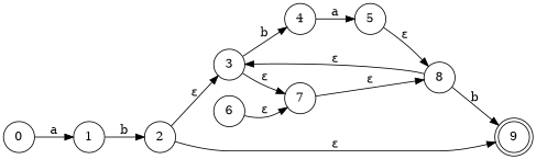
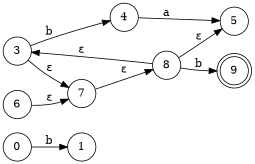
  digraph {
    rankdir=LR
    node [shape=circle]
    0
    1
-   2
    3
    9 [shape=doublecircle]
    4
    7
    5
    6
    8
-   0 -> 1 [label=a]
-   1 -> 2 [label=b]
-   2 -> 3 [label="ε"]
-   2 -> 9 [label="ε"]
+   0 -> 1 [label=b]
    3 -> 4 [label=b]
    3 -> 7 [label="ε"]
    4 -> 5 [label=a]
    7 -> 8 [label="ε"]
-   5 -> 8 [label="ε"]
+   8 -> 5 [label="ε"]
    6 -> 7 [label="ε"]
    8 -> 3 [label="ε"]
    8 -> 9 [label=b]
  }
